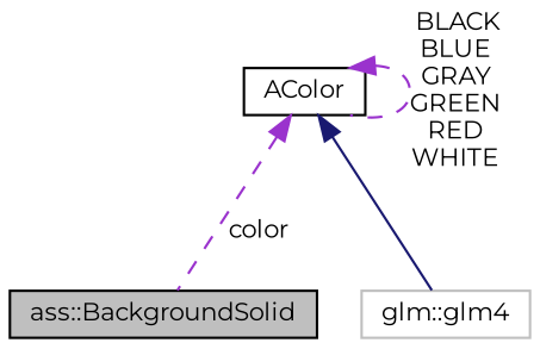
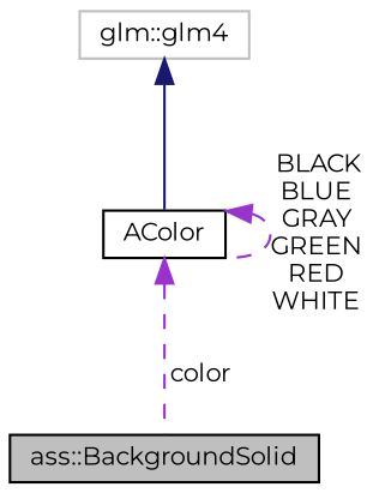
  digraph {
    fontname=Montserrat
    node [color=black fillcolor=white fontname=Montserrat fontsize=10 shape=record style=filled]
    edge [color=darkorchid3 dir=back fontname=Montserrat fontsize=10 labelfontname=Helvetica labelfontsize=10 style=dashed]
    n1 [fillcolor=grey75 fontcolor=black height=0.2 label="ass::BackgroundSolid" width=0.4]
    n2 [height=0.2 label=AColor width=0.4]
    n3 [color=grey75 height=0.2 label="glm::glm4" width=0.4]
    n2 -> n1 [label=" color"]
    n2 -> n2 [label=" BLACK\nBLUE\nGRAY\nGREEN\nRED\nWHITE"]
-   n2 -> n3 [color=midnightblue style=solid]
+   n3 -> n2 [color=midnightblue style=solid]
  }
